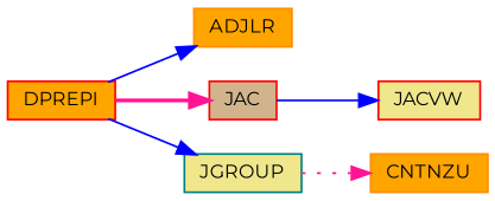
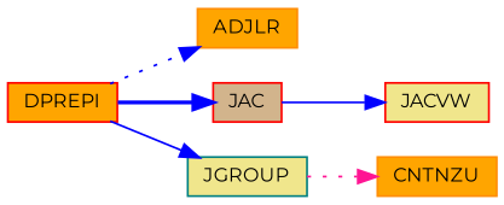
  digraph {
    fontname=Montserrat
    rankdir=LR
    node [color=red fillcolor=orange fontname=Montserrat fontsize=10 shape=record style=filled]
    edge [color=blue fontname=Montserrat fontsize=10 labelfontname=Helvetica labelfontsize=10 style=dotted]
    n1 [fontcolor=black height=0.2 label=DPREPI width=0.4]
    n2 [color=darkorange height=0.2 label=ADJLR width=0.4]
    n3 [fillcolor=tan height=0.2 label=JAC width=0.4]
    n4 [color=teal fillcolor=khaki height=0.2 label=JGROUP width=0.4]
    n5 [color=darkorange height=0.2 label=CNTNZU width=0.4]
    n6 [fillcolor=khaki height=0.2 label=JACVW width=0.4]
-   n1 -> n2 [style=solid]
-   n1 -> n3 [color=deeppink style=bold]
+   n1 -> n2
+   n1 -> n3 [style=bold]
    n1 -> n4 [style=solid]
    n3 -> n6 [style=solid]
    n4 -> n5 [color=deeppink]
  }
